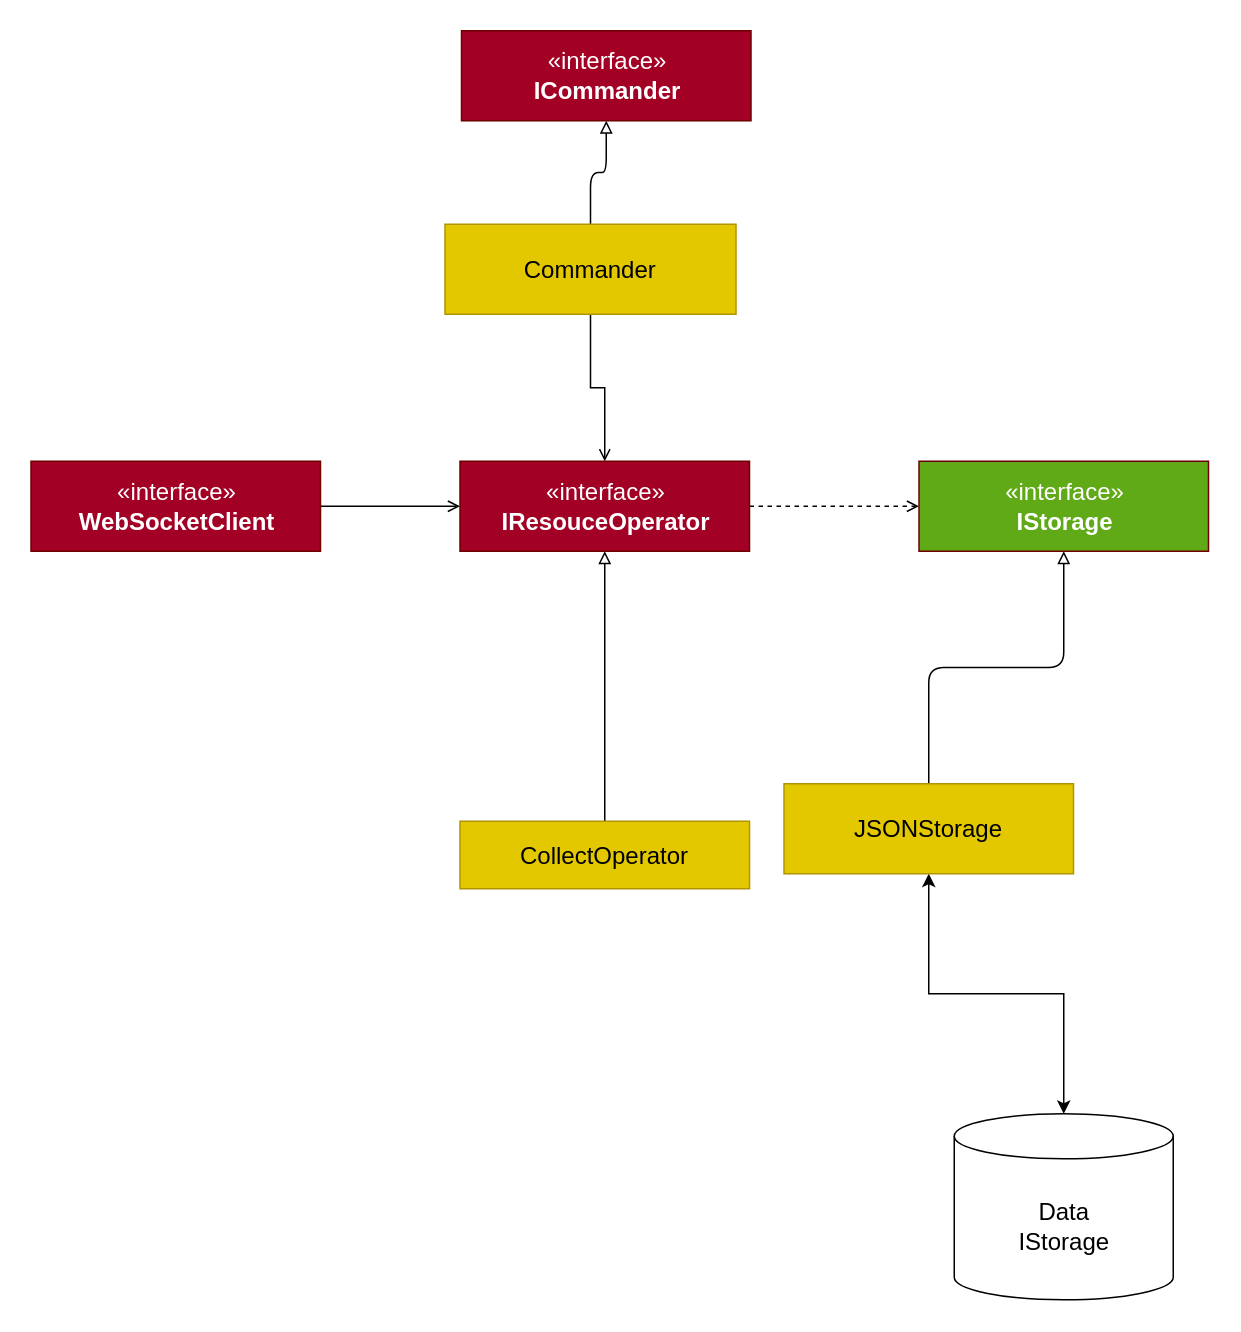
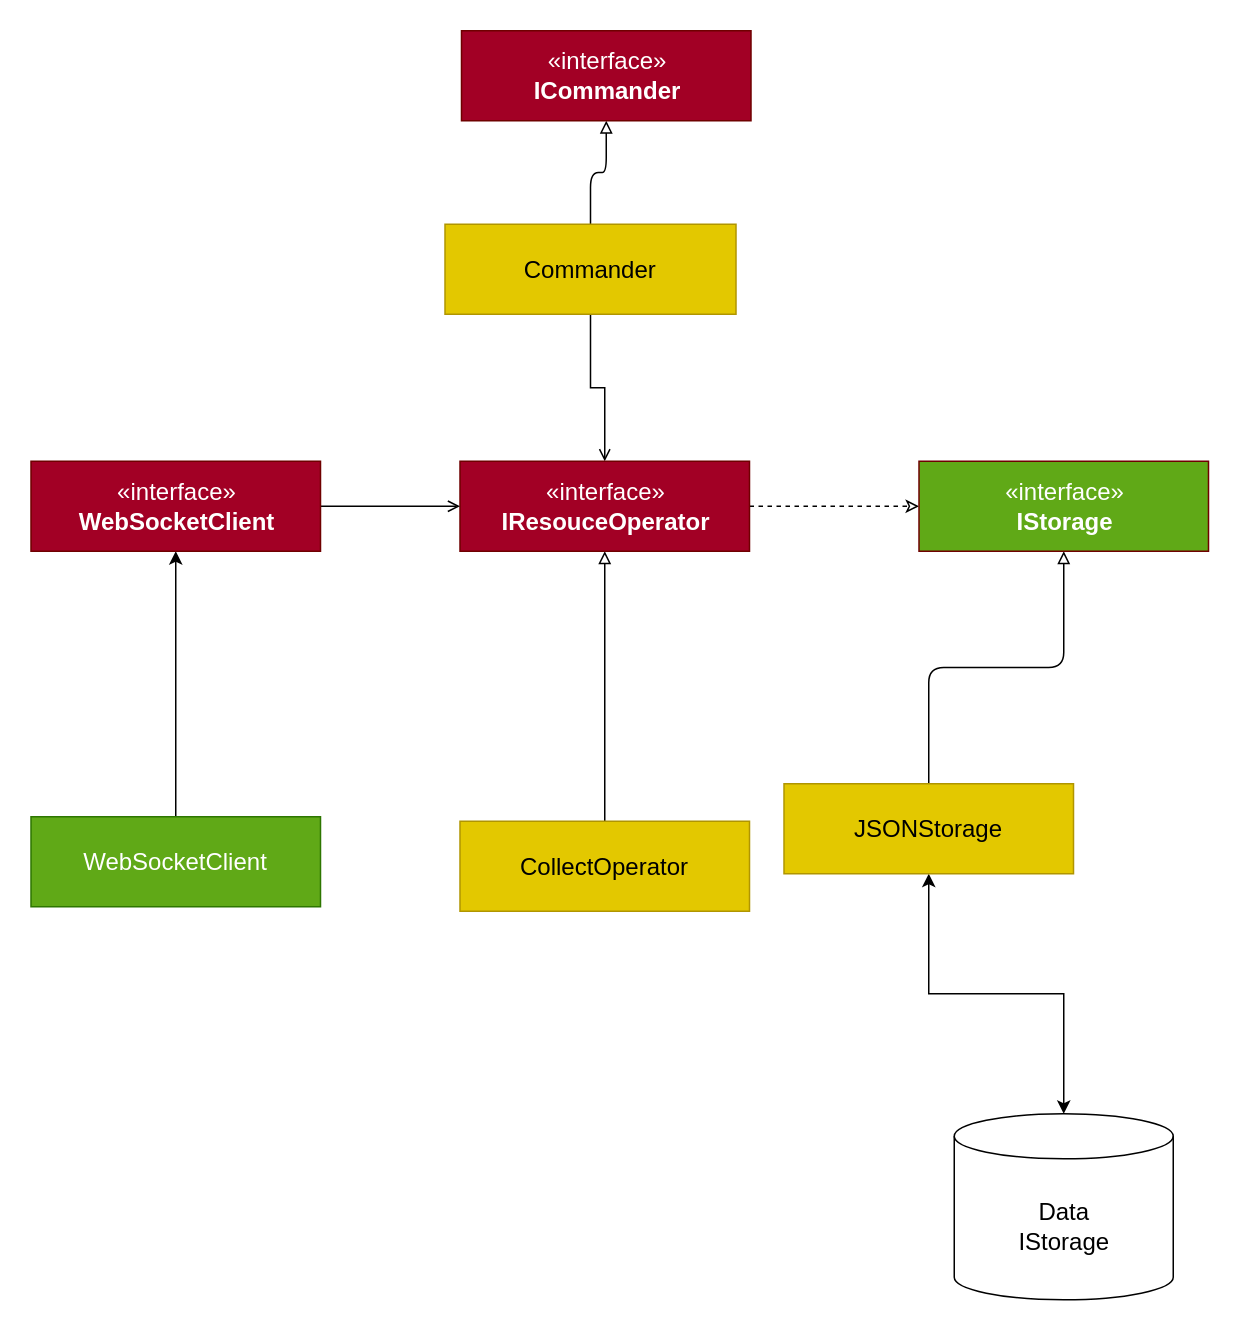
  <mxCell id="0" />
  <mxCell id="1" parent="0" />
  <mxCell id="2" style="edgeStyle=orthogonalEdgeStyle;html=1;exitX=0.5;exitY=1;exitDx=0;exitDy=0;fontSize=16;endArrow=open;endFill=0;entryX=0.5;entryY=0;entryDx=0;entryDy=0;rounded=0;" parent="1" source="4" target="13" edge="1"><mxGeometry relative="1" as="geometry"><mxPoint x="409.5" y="307" as="targetPoint" /></mxGeometry></mxCell>
  <mxCell id="3" style="edgeStyle=orthogonalEdgeStyle;html=1;exitX=0.5;exitY=0;exitDx=0;exitDy=0;entryX=0.5;entryY=1;entryDx=0;entryDy=0;fontSize=16;startArrow=none;startFill=0;endArrow=block;endFill=0;" parent="1" source="4" target="12" edge="1"><mxGeometry relative="1" as="geometry"><mxPoint x="403.5" y="104" as="targetPoint" /></mxGeometry></mxCell>
  <mxCell id="4" value="Commander" style="rounded=0;whiteSpace=wrap;html=1;fontSize=16;fillColor=#e3c800;strokeColor=#B09500;fontColor=#000000;" parent="1" vertex="1"><mxGeometry x="296" y="149" width="194" height="60" as="geometry" /></mxCell>
- <mxCell id="5" style="edgeStyle=orthogonalEdgeStyle;html=1;exitX=1;exitY=0.5;exitDx=0;exitDy=0;entryX=0;entryY=0.5;entryDx=0;entryDy=0;fontSize=16;endArrow=open;endFill=0;dashed=1;" parent="1" source="13" target="14" edge="1"><mxGeometry relative="1" as="geometry"><mxPoint x="506" y="337" as="sourcePoint" /><mxPoint x="716" y="337" as="targetPoint" /></mxGeometry></mxCell>
+ <mxCell id="5" style="edgeStyle=orthogonalEdgeStyle;html=1;exitX=1;exitY=0.5;exitDx=0;exitDy=0;entryX=0;entryY=0.5;entryDx=0;entryDy=0;fontSize=16;endArrow=classic;endFill=0;dashed=1;" parent="1" source="13" target="14" edge="1"><mxGeometry relative="1" as="geometry"><mxPoint x="506" y="337" as="sourcePoint" /><mxPoint x="716" y="337" as="targetPoint" /></mxGeometry></mxCell>
  <mxCell id="6" style="edgeStyle=orthogonalEdgeStyle;html=1;exitX=0.5;exitY=0;exitDx=0;exitDy=0;fontSize=16;endArrow=block;endFill=0;" parent="1" source="8" target="14" edge="1"><mxGeometry relative="1" as="geometry"><mxPoint x="708.5" y="367" as="targetPoint" /></mxGeometry></mxCell>
  <mxCell id="7" style="edgeStyle=orthogonalEdgeStyle;rounded=0;html=1;exitX=0.5;exitY=1;exitDx=0;exitDy=0;endArrow=classic;endFill=1;startArrow=classic;startFill=1;" parent="1" source="8" target="11" edge="1"><mxGeometry relative="1" as="geometry" /></mxCell>
  <mxCell id="8" value="JSONStorage" style="rounded=0;whiteSpace=wrap;html=1;fontSize=16;fillColor=#e3c800;fontColor=#000000;strokeColor=#B09500;" parent="1" vertex="1"><mxGeometry x="522" y="522" width="193" height="60" as="geometry" /></mxCell>
  <mxCell id="9" style="edgeStyle=orthogonalEdgeStyle;html=1;exitX=0.5;exitY=0;exitDx=0;exitDy=0;entryX=0.5;entryY=1;entryDx=0;entryDy=0;fontSize=16;endArrow=block;endFill=0;rounded=0;" parent="1" source="10" target="13" edge="1"><mxGeometry relative="1" as="geometry"><mxPoint x="457.75" y="367" as="targetPoint" /></mxGeometry></mxCell>
- <mxCell id="10" value="CollectOperator" style="rounded=0;whiteSpace=wrap;html=1;fontSize=16;fillColor=#e3c800;fontColor=#000000;strokeColor=#B09500;" parent="1" vertex="1"><mxGeometry x="306" y="547" width="193" height="45" as="geometry" /></mxCell>
+ <mxCell id="10" value="CollectOperator" style="rounded=0;whiteSpace=wrap;html=1;fontSize=16;fillColor=#e3c800;fontColor=#000000;strokeColor=#B09500;" parent="1" vertex="1"><mxGeometry x="306" y="547" width="193" height="60" as="geometry" /></mxCell>
  <mxCell id="11" value="Data&lt;br&gt;IStorage" style="shape=cylinder3;whiteSpace=wrap;html=1;boundedLbl=1;backgroundOutline=1;size=15;fontSize=16;" parent="1" vertex="1"><mxGeometry x="635.5" y="742" width="146" height="124" as="geometry" /></mxCell>
  <mxCell id="12" value="«interface»&lt;br style=&quot;font-size: 16px;&quot;&gt;&lt;b style=&quot;font-size: 16px;&quot;&gt;ICommander&lt;/b&gt;" style="html=1;fillColor=#a20025;strokeColor=#6F0000;fontColor=#ffffff;fontSize=16;" parent="1" vertex="1"><mxGeometry x="307" y="20" width="193" height="60" as="geometry" /></mxCell>
  <mxCell id="13" value="«interface»&lt;br style=&quot;font-size: 16px;&quot;&gt;&lt;b style=&quot;font-size: 16px;&quot;&gt;IResouceOperator&lt;/b&gt;" style="html=1;fillColor=#a20025;strokeColor=#6F0000;fontColor=#ffffff;fontSize=16;" parent="1" vertex="1"><mxGeometry x="306" y="307" width="193" height="60" as="geometry" /></mxCell>
  <mxCell id="14" value="«interface»&lt;br style=&quot;font-size: 16px;&quot;&gt;&lt;b style=&quot;font-size: 16px;&quot;&gt;IStorage&lt;/b&gt;" style="html=1;fillColor=#60a917;strokeColor=#6F0000;fontColor=#ffffff;fontSize=16;" parent="1" vertex="1"><mxGeometry x="612" y="307" width="193" height="60" as="geometry" /></mxCell>
+ <mxCell id="15" style="edgeStyle=none;html=1;exitX=0.5;exitY=0;exitDx=0;exitDy=0;" edge="1" parent="1" source="16" target="18"><mxGeometry relative="1" as="geometry" /></mxCell>
+ <mxCell id="16" value="WebSocketClient" style="rounded=0;whiteSpace=wrap;html=1;fontSize=16;fillColor=#60a917;fontColor=#ffffff;strokeColor=#2D7600;" parent="1" vertex="1"><mxGeometry x="20" y="544" width="193" height="60" as="geometry" /></mxCell>
  <mxCell id="17" style="edgeStyle=orthogonalEdgeStyle;rounded=0;html=1;exitX=1;exitY=0.5;exitDx=0;exitDy=0;endArrow=open;endFill=0;" parent="1" source="18" target="13" edge="1"><mxGeometry relative="1" as="geometry" /></mxCell>
  <mxCell id="18" value="«interface»&lt;br style=&quot;font-size: 16px;&quot;&gt;&lt;b style=&quot;font-size: 16px;&quot;&gt;WebSocketClient&lt;/b&gt;" style="html=1;fillColor=#a20025;strokeColor=#6F0000;fontColor=#ffffff;fontSize=16;" parent="1" vertex="1"><mxGeometry x="20" y="307" width="193" height="60" as="geometry" /></mxCell>
